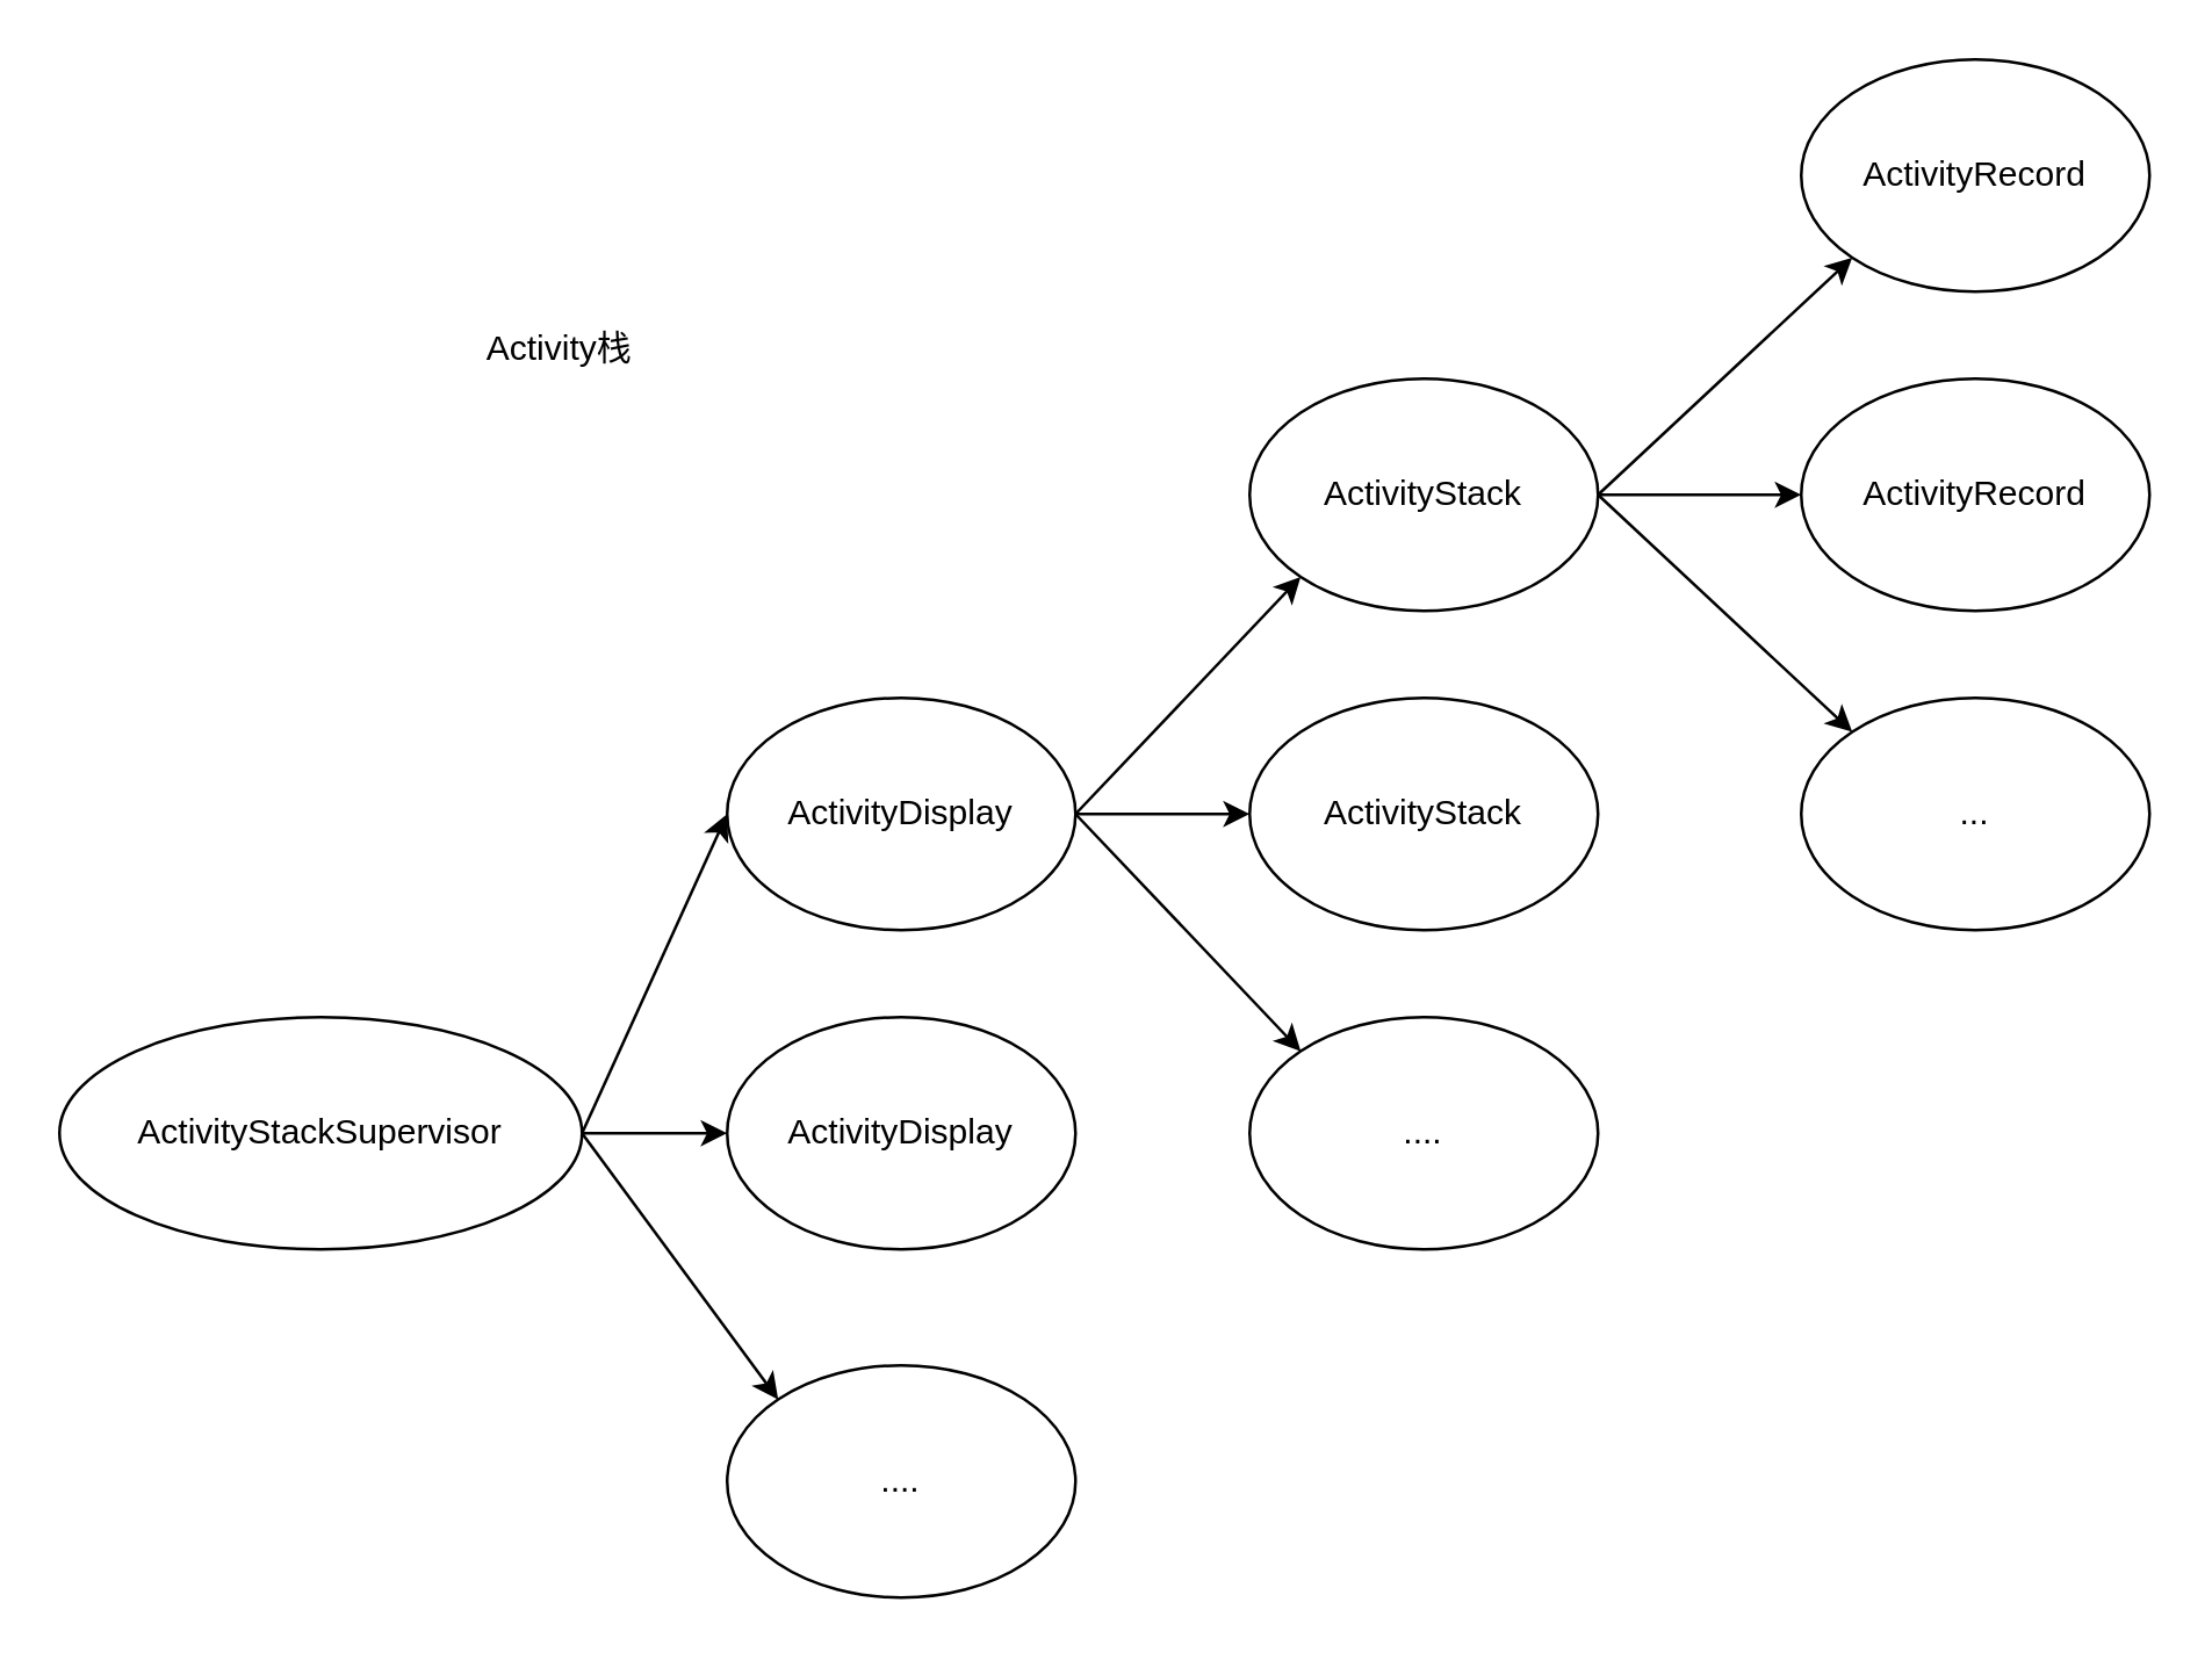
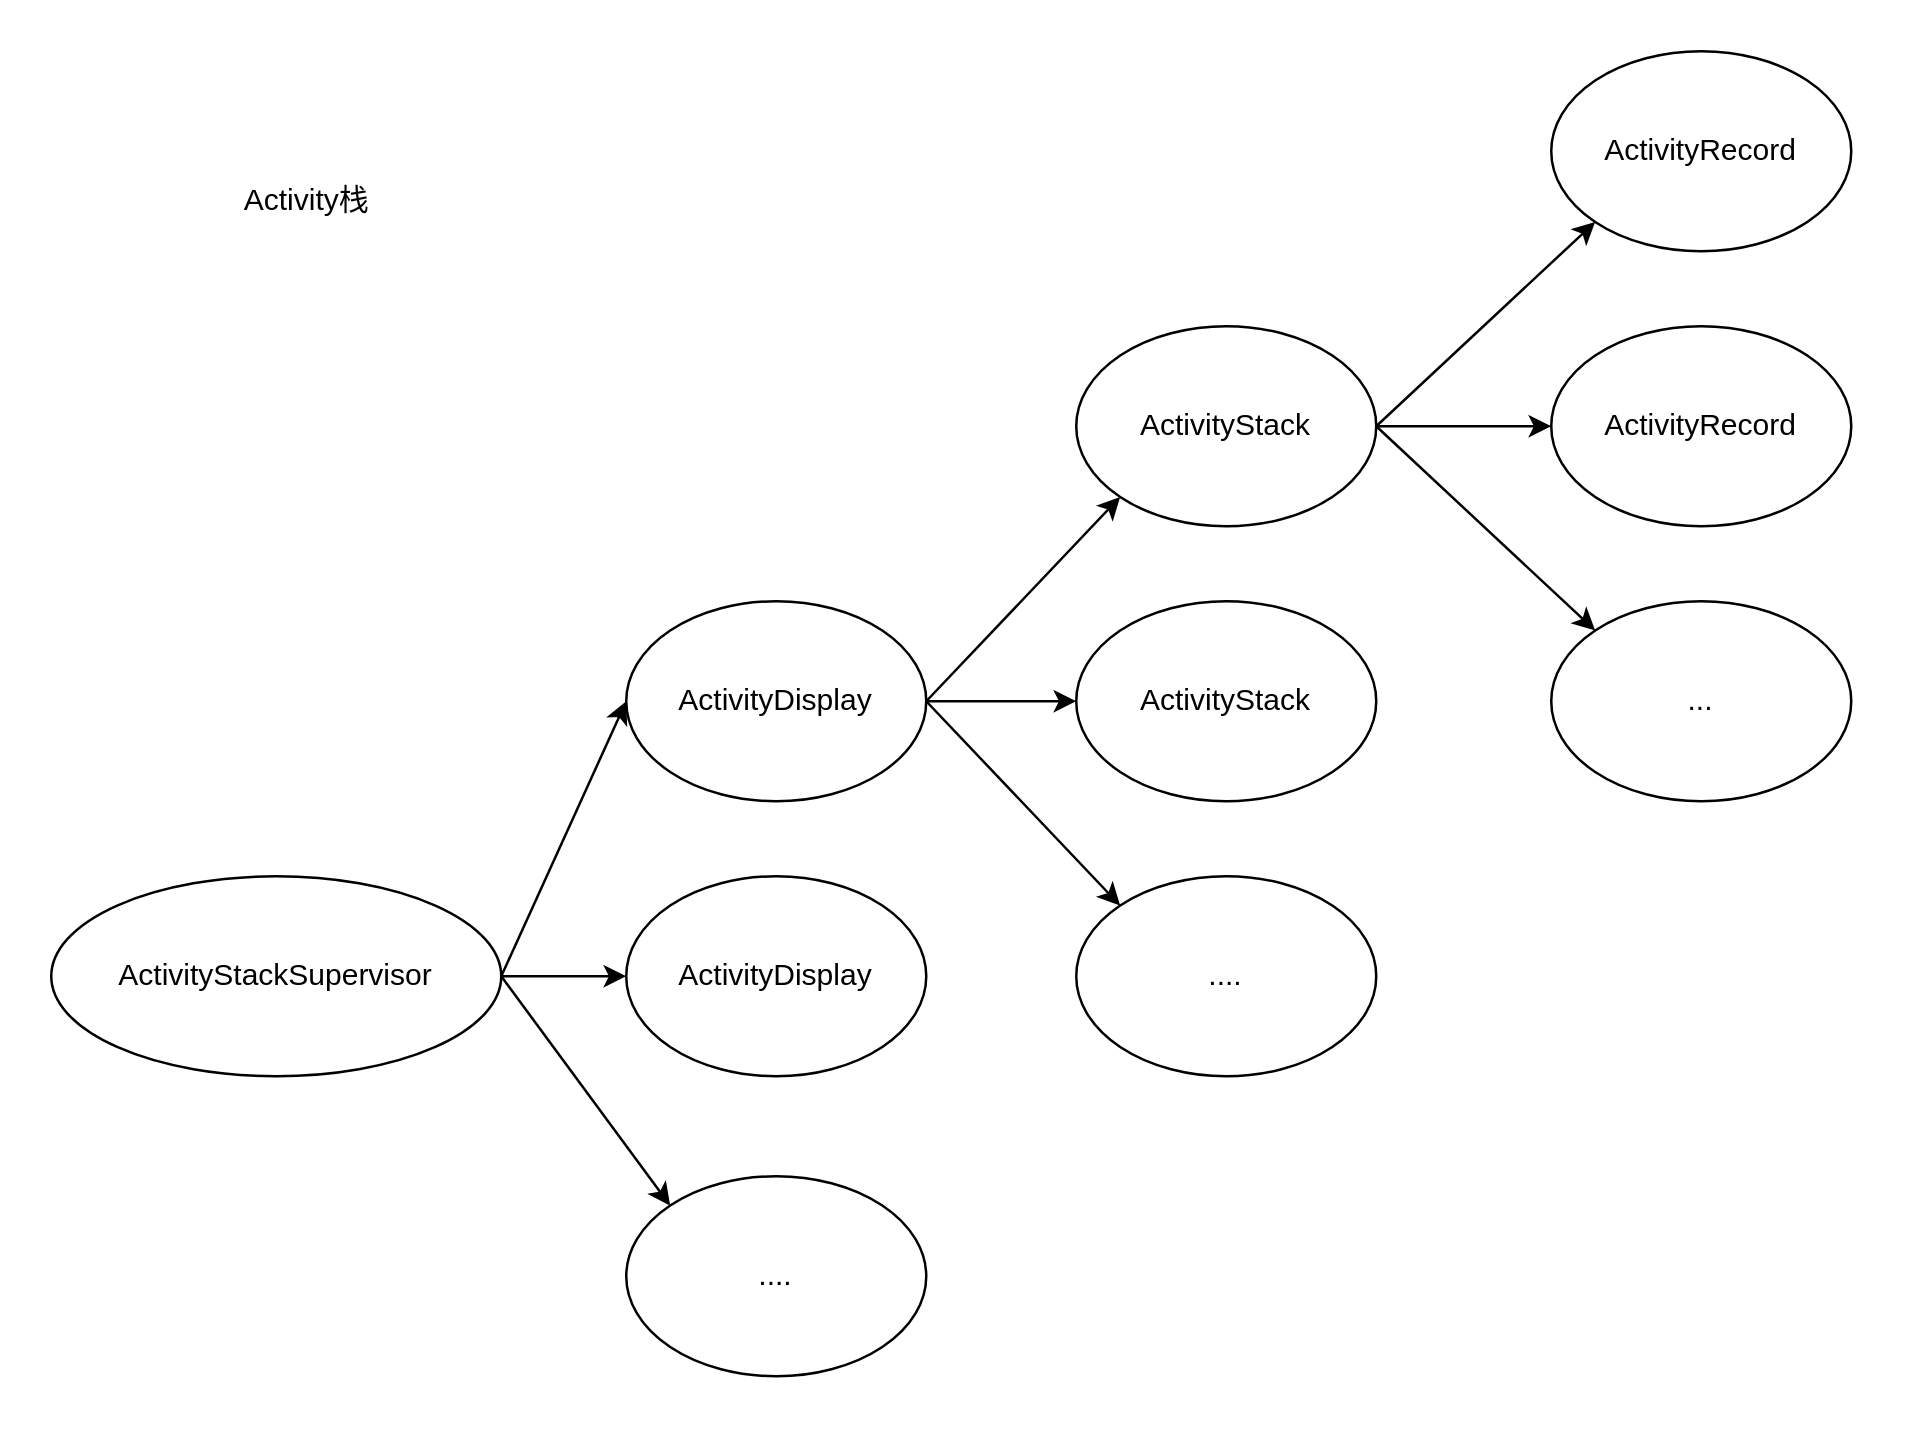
  <mxCell id="0" />
  <mxCell id="1" parent="0" />
  <mxCell id="2" value="ActivityStackSupervisor" style="ellipse;whiteSpace=wrap;html=1;" vertex="1" parent="1"><mxGeometry x="20" y="350" width="180" height="80" as="geometry" /></mxCell>
  <mxCell id="3" value="ActivityDisplay" style="ellipse;whiteSpace=wrap;html=1;" vertex="1" parent="1"><mxGeometry x="250" y="240" width="120" height="80" as="geometry" /></mxCell>
  <mxCell id="4" value="ActivityDisplay" style="ellipse;whiteSpace=wrap;html=1;" vertex="1" parent="1"><mxGeometry x="250" y="350" width="120" height="80" as="geometry" /></mxCell>
  <mxCell id="5" value="...." style="ellipse;whiteSpace=wrap;html=1;" vertex="1" parent="1"><mxGeometry x="250" y="470" width="120" height="80" as="geometry" /></mxCell>
  <mxCell id="6" value="ActivityStack" style="ellipse;whiteSpace=wrap;html=1;" vertex="1" parent="1"><mxGeometry x="430" y="130" width="120" height="80" as="geometry" /></mxCell>
  <mxCell id="7" value="ActivityRecord" style="ellipse;whiteSpace=wrap;html=1;" vertex="1" parent="1"><mxGeometry x="620" y="20" width="120" height="80" as="geometry" /></mxCell>
  <mxCell id="8" value="ActivityStack" style="ellipse;whiteSpace=wrap;html=1;" vertex="1" parent="1"><mxGeometry x="430" y="240" width="120" height="80" as="geometry" /></mxCell>
  <mxCell id="9" value="...." style="ellipse;whiteSpace=wrap;html=1;" vertex="1" parent="1"><mxGeometry x="430" y="350" width="120" height="80" as="geometry" /></mxCell>
  <mxCell id="10" value="ActivityRecord" style="ellipse;whiteSpace=wrap;html=1;" vertex="1" parent="1"><mxGeometry x="620" y="130" width="120" height="80" as="geometry" /></mxCell>
  <mxCell id="11" value="..." style="ellipse;whiteSpace=wrap;html=1;" vertex="1" parent="1"><mxGeometry x="620" y="240" width="120" height="80" as="geometry" /></mxCell>
  <mxCell id="12" value="" style="endArrow=classic;html=1;exitX=1;exitY=0.5;exitDx=0;exitDy=0;entryX=0;entryY=0.5;entryDx=0;entryDy=0;" edge="1" parent="1" source="3" target="8"><mxGeometry width="50" height="50" relative="1" as="geometry"><mxPoint x="380" y="350" as="sourcePoint" /><mxPoint x="430" y="300" as="targetPoint" /></mxGeometry></mxCell>
  <mxCell id="13" value="" style="endArrow=classic;html=1;exitX=1;exitY=0.5;exitDx=0;exitDy=0;entryX=0;entryY=0;entryDx=0;entryDy=0;" edge="1" parent="1" source="3" target="9"><mxGeometry width="50" height="50" relative="1" as="geometry"><mxPoint x="400" y="360" as="sourcePoint" /><mxPoint x="450" y="310" as="targetPoint" /></mxGeometry></mxCell>
  <mxCell id="14" value="" style="endArrow=classic;html=1;exitX=1;exitY=0.5;exitDx=0;exitDy=0;entryX=0;entryY=1;entryDx=0;entryDy=0;" edge="1" parent="1" source="3" target="6"><mxGeometry width="50" height="50" relative="1" as="geometry"><mxPoint x="340" y="210" as="sourcePoint" /><mxPoint x="390" y="160" as="targetPoint" /></mxGeometry></mxCell>
  <mxCell id="15" value="" style="endArrow=classic;html=1;exitX=1;exitY=0.5;exitDx=0;exitDy=0;entryX=0;entryY=1;entryDx=0;entryDy=0;" edge="1" parent="1" source="6" target="7"><mxGeometry width="50" height="50" relative="1" as="geometry"><mxPoint x="470" y="90" as="sourcePoint" /><mxPoint x="520" y="40" as="targetPoint" /></mxGeometry></mxCell>
  <mxCell id="16" value="" style="endArrow=classic;html=1;exitX=1;exitY=0.5;exitDx=0;exitDy=0;entryX=0;entryY=0.5;entryDx=0;entryDy=0;" edge="1" parent="1" source="6" target="10"><mxGeometry width="50" height="50" relative="1" as="geometry"><mxPoint x="580" y="250" as="sourcePoint" /><mxPoint x="630" as="targetPoint" y="200" /></mxGeometry></mxCell>
  <mxCell id="17" value="" style="endArrow=classic;html=1;exitX=1;exitY=0.5;exitDx=0;exitDy=0;entryX=0;entryY=0;entryDx=0;entryDy=0;" edge="1" parent="1" source="6" target="11"><mxGeometry width="50" height="50" relative="1" as="geometry"><mxPoint x="570" y="260" as="sourcePoint" /><mxPoint x="620" y="210" as="targetPoint" /></mxGeometry></mxCell>
- <mxCell id="18" value="Activity栈" style="text;html=1;strokeColor=none;fillColor=none;align=center;verticalAlign=middle;whiteSpace=wrap;rounded=0;" vertex="1" parent="1"><mxGeometry x="115" y="70" width="155" height="100" as="geometry" /></mxCell>
+ <mxCell id="18" value="Activity栈" style="text;html=1;strokeColor=none;fillColor=none;align=center;verticalAlign=middle;whiteSpace=wrap;rounded=0;" vertex="1" parent="1"><mxGeometry x="45" y="30" width="155" height="100" as="geometry" /></mxCell>
  <mxCell id="19" value="" style="endArrow=classic;html=1;exitX=1;exitY=0.5;exitDx=0;exitDy=0;entryX=0;entryY=0.5;entryDx=0;entryDy=0;" edge="1" parent="1" source="2" target="3"><mxGeometry width="50" height="50" relative="1" as="geometry"><mxPoint x="180" y="260" as="sourcePoint" /><mxPoint x="230" y="210" as="targetPoint" /></mxGeometry></mxCell>
  <mxCell id="20" value="" style="endArrow=classic;html=1;exitX=1;exitY=0.5;exitDx=0;exitDy=0;entryX=0;entryY=0.5;entryDx=0;entryDy=0;" edge="1" parent="1" source="2" target="4"><mxGeometry width="50" height="50" relative="1" as="geometry"><mxPoint x="120" y="530" as="sourcePoint" /><mxPoint x="170" y="480" as="targetPoint" /></mxGeometry></mxCell>
  <mxCell id="21" value="" style="endArrow=classic;html=1;exitX=1;exitY=0.5;exitDx=0;exitDy=0;entryX=0;entryY=0;entryDx=0;entryDy=0;" edge="1" parent="1" source="2" target="5"><mxGeometry width="50" height="50" relative="1" as="geometry"><mxPoint x="170" y="520" as="sourcePoint" /><mxPoint x="220" y="470" as="targetPoint" /></mxGeometry></mxCell>
